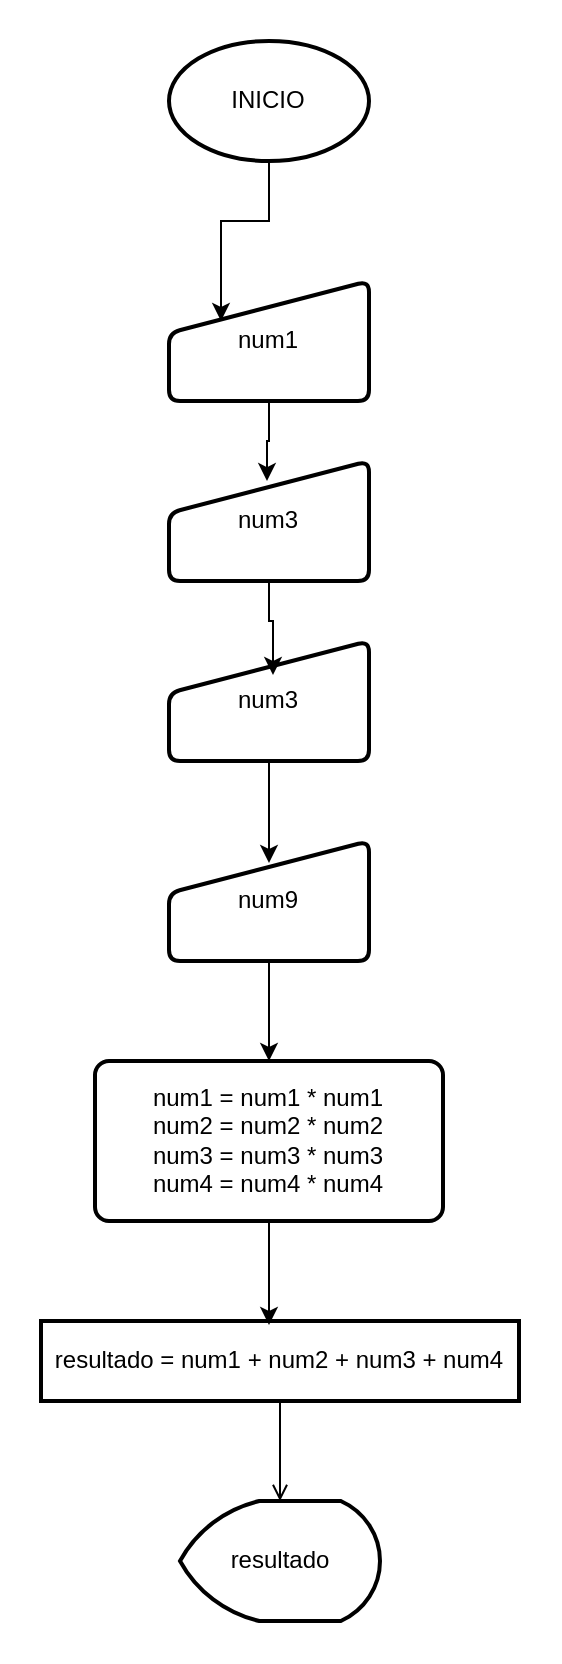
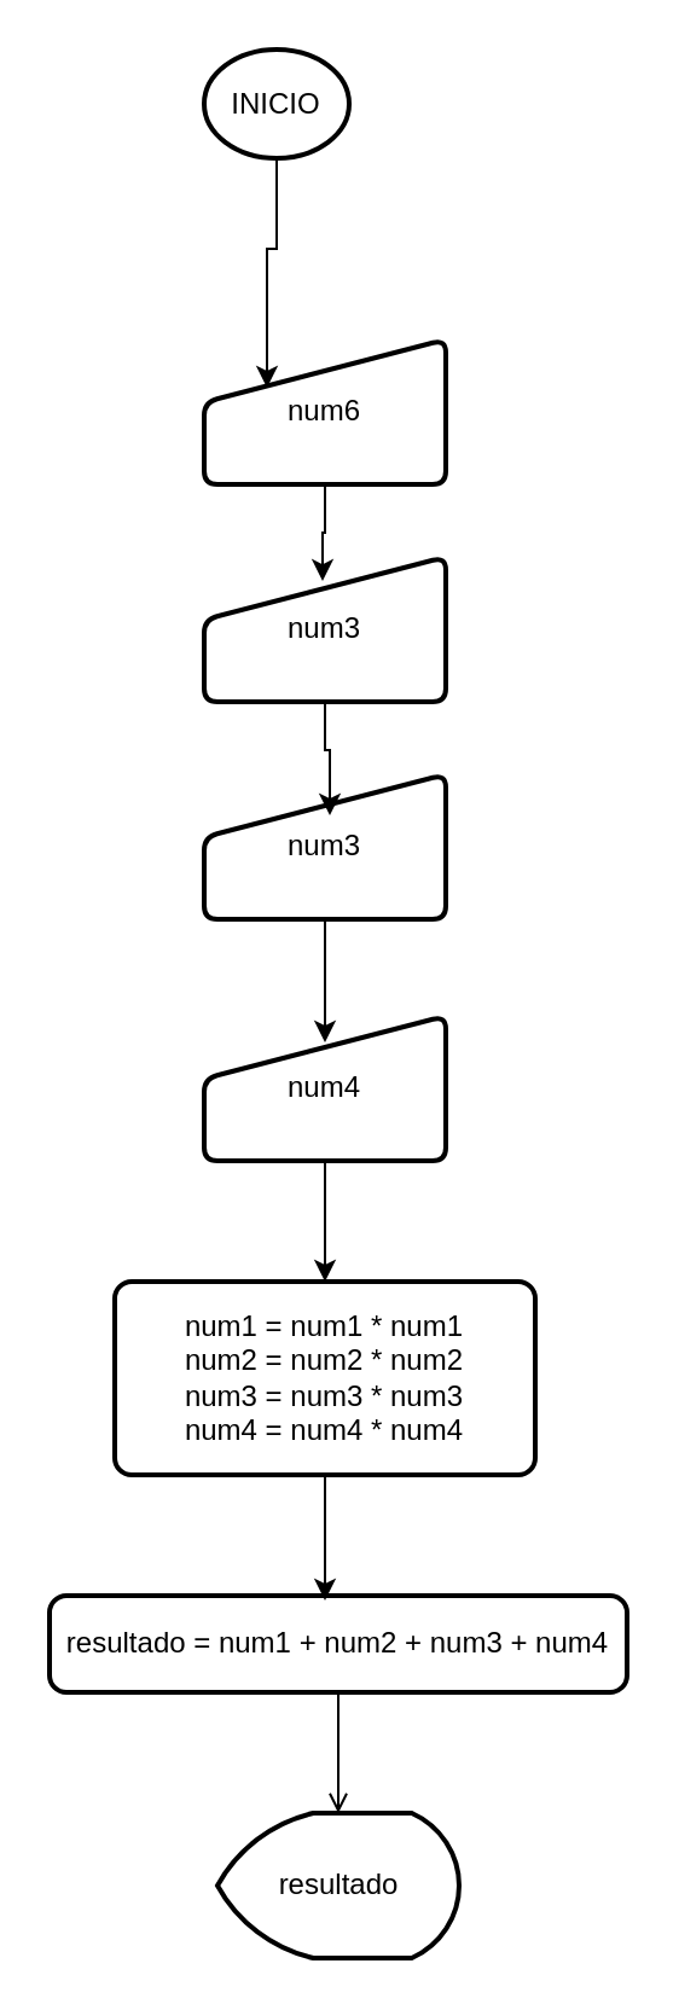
  <mxCell id="0" />
  <mxCell id="1" parent="0" />
- <mxCell id="2" value="INICIO" style="strokeWidth=2;html=1;shape=mxgraph.flowchart.start_1;whiteSpace=wrap;" vertex="1" parent="1"><mxGeometry x="84" y="20" width="100" height="60" as="geometry" /></mxCell>
- <mxCell id="3" value="num1" style="html=1;strokeWidth=2;shape=manualInput;whiteSpace=wrap;rounded=1;size=26;arcSize=11;" vertex="1" parent="1"><mxGeometry x="84" y="140" width="100" height="60" as="geometry" /></mxCell>
+ <mxCell id="2" value="INICIO" style="strokeWidth=2;html=1;shape=mxgraph.flowchart.start_1;whiteSpace=wrap;" vertex="1" parent="1"><mxGeometry x="84" y="20" width="60" height="45" as="geometry" /></mxCell>
+ <mxCell id="3" value="num6" style="html=1;strokeWidth=2;shape=manualInput;whiteSpace=wrap;rounded=1;size=26;arcSize=11;" vertex="1" parent="1"><mxGeometry x="84" y="140" width="100" height="60" as="geometry" /></mxCell>
  <mxCell id="4" value="num3" style="html=1;strokeWidth=2;shape=manualInput;whiteSpace=wrap;rounded=1;size=26;arcSize=11;" vertex="1" parent="1"><mxGeometry x="84" y="230" width="100" height="60" as="geometry" /></mxCell>
  <mxCell id="5" value="num3" style="html=1;strokeWidth=2;shape=manualInput;whiteSpace=wrap;rounded=1;size=26;arcSize=11;" vertex="1" parent="1"><mxGeometry x="84" y="320" width="100" height="60" as="geometry" /></mxCell>
  <mxCell id="6" style="edgeStyle=orthogonalEdgeStyle;rounded=0;orthogonalLoop=1;jettySize=auto;html=1;entryX=0.5;entryY=0;entryDx=0;entryDy=0;" edge="1" parent="1" source="7" target="12"><mxGeometry relative="1" as="geometry" /></mxCell>
- <mxCell id="7" value="num9" style="html=1;strokeWidth=2;shape=manualInput;whiteSpace=wrap;rounded=1;size=26;arcSize=11;" vertex="1" parent="1"><mxGeometry x="84" y="420" width="100" height="60" as="geometry" /></mxCell>
+ <mxCell id="7" value="num4" style="html=1;strokeWidth=2;shape=manualInput;whiteSpace=wrap;rounded=1;size=26;arcSize=11;" vertex="1" parent="1"><mxGeometry x="84" y="420" width="100" height="60" as="geometry" /></mxCell>
  <mxCell id="8" style="edgeStyle=orthogonalEdgeStyle;rounded=0;orthogonalLoop=1;jettySize=auto;html=1;entryX=0.26;entryY=0.333;entryDx=0;entryDy=0;entryPerimeter=0;" edge="1" parent="1" source="2" target="3"><mxGeometry relative="1" as="geometry" /></mxCell>
  <mxCell id="9" style="edgeStyle=orthogonalEdgeStyle;rounded=0;orthogonalLoop=1;jettySize=auto;html=1;entryX=0.49;entryY=0.167;entryDx=0;entryDy=0;entryPerimeter=0;" edge="1" parent="1" source="3" target="4"><mxGeometry relative="1" as="geometry" /></mxCell>
  <mxCell id="10" style="edgeStyle=orthogonalEdgeStyle;rounded=0;orthogonalLoop=1;jettySize=auto;html=1;entryX=0.52;entryY=0.283;entryDx=0;entryDy=0;entryPerimeter=0;" edge="1" parent="1" source="4" target="5"><mxGeometry relative="1" as="geometry" /></mxCell>
  <mxCell id="11" style="edgeStyle=orthogonalEdgeStyle;rounded=0;orthogonalLoop=1;jettySize=auto;html=1;entryX=0.5;entryY=0.183;entryDx=0;entryDy=0;entryPerimeter=0;" edge="1" parent="1" source="5" target="7"><mxGeometry relative="1" as="geometry" /></mxCell>
  <mxCell id="12" value="num1 = num1 * num1&lt;div&gt;num2 = num2 * num2&lt;/div&gt;&lt;div&gt;num3 = num3 * num3&lt;/div&gt;&lt;div&gt;num4 = num4 * num4&lt;/div&gt;" style="rounded=1;whiteSpace=wrap;html=1;absoluteArcSize=1;arcSize=14;strokeWidth=2;" vertex="1" parent="1"><mxGeometry x="47" y="530" width="174" height="80" as="geometry" /></mxCell>
  <mxCell id="13" style="edgeStyle=orthogonalEdgeStyle;rounded=0;orthogonalLoop=1;jettySize=auto;html=1;endArrow=open;" edge="1" parent="1" source="14" target="16"><mxGeometry relative="1" as="geometry" /></mxCell>
- <mxCell id="14" value="resultado = num1 + num2 + num3 + num4" style="whiteSpace=wrap;html=1;absoluteArcSize=1;arcSize=14;strokeWidth=2;rounded=0;" vertex="1" parent="1"><mxGeometry x="20" y="660" width="239" height="40" as="geometry" /></mxCell>
+ <mxCell id="14" value="resultado = num1 + num2 + num3 + num4" style="rounded=1;whiteSpace=wrap;html=1;absoluteArcSize=1;arcSize=14;strokeWidth=2;" vertex="1" parent="1"><mxGeometry x="20" y="660" width="239" height="40" as="geometry" /></mxCell>
  <mxCell id="15" style="edgeStyle=orthogonalEdgeStyle;rounded=0;orthogonalLoop=1;jettySize=auto;html=1;entryX=0.477;entryY=0.05;entryDx=0;entryDy=0;entryPerimeter=0;" edge="1" parent="1" source="12" target="14"><mxGeometry relative="1" as="geometry" /></mxCell>
  <mxCell id="16" value="resultado" style="strokeWidth=2;html=1;shape=mxgraph.flowchart.display;whiteSpace=wrap;" vertex="1" parent="1"><mxGeometry x="89.5" y="750" width="100" height="60" as="geometry" /></mxCell>
